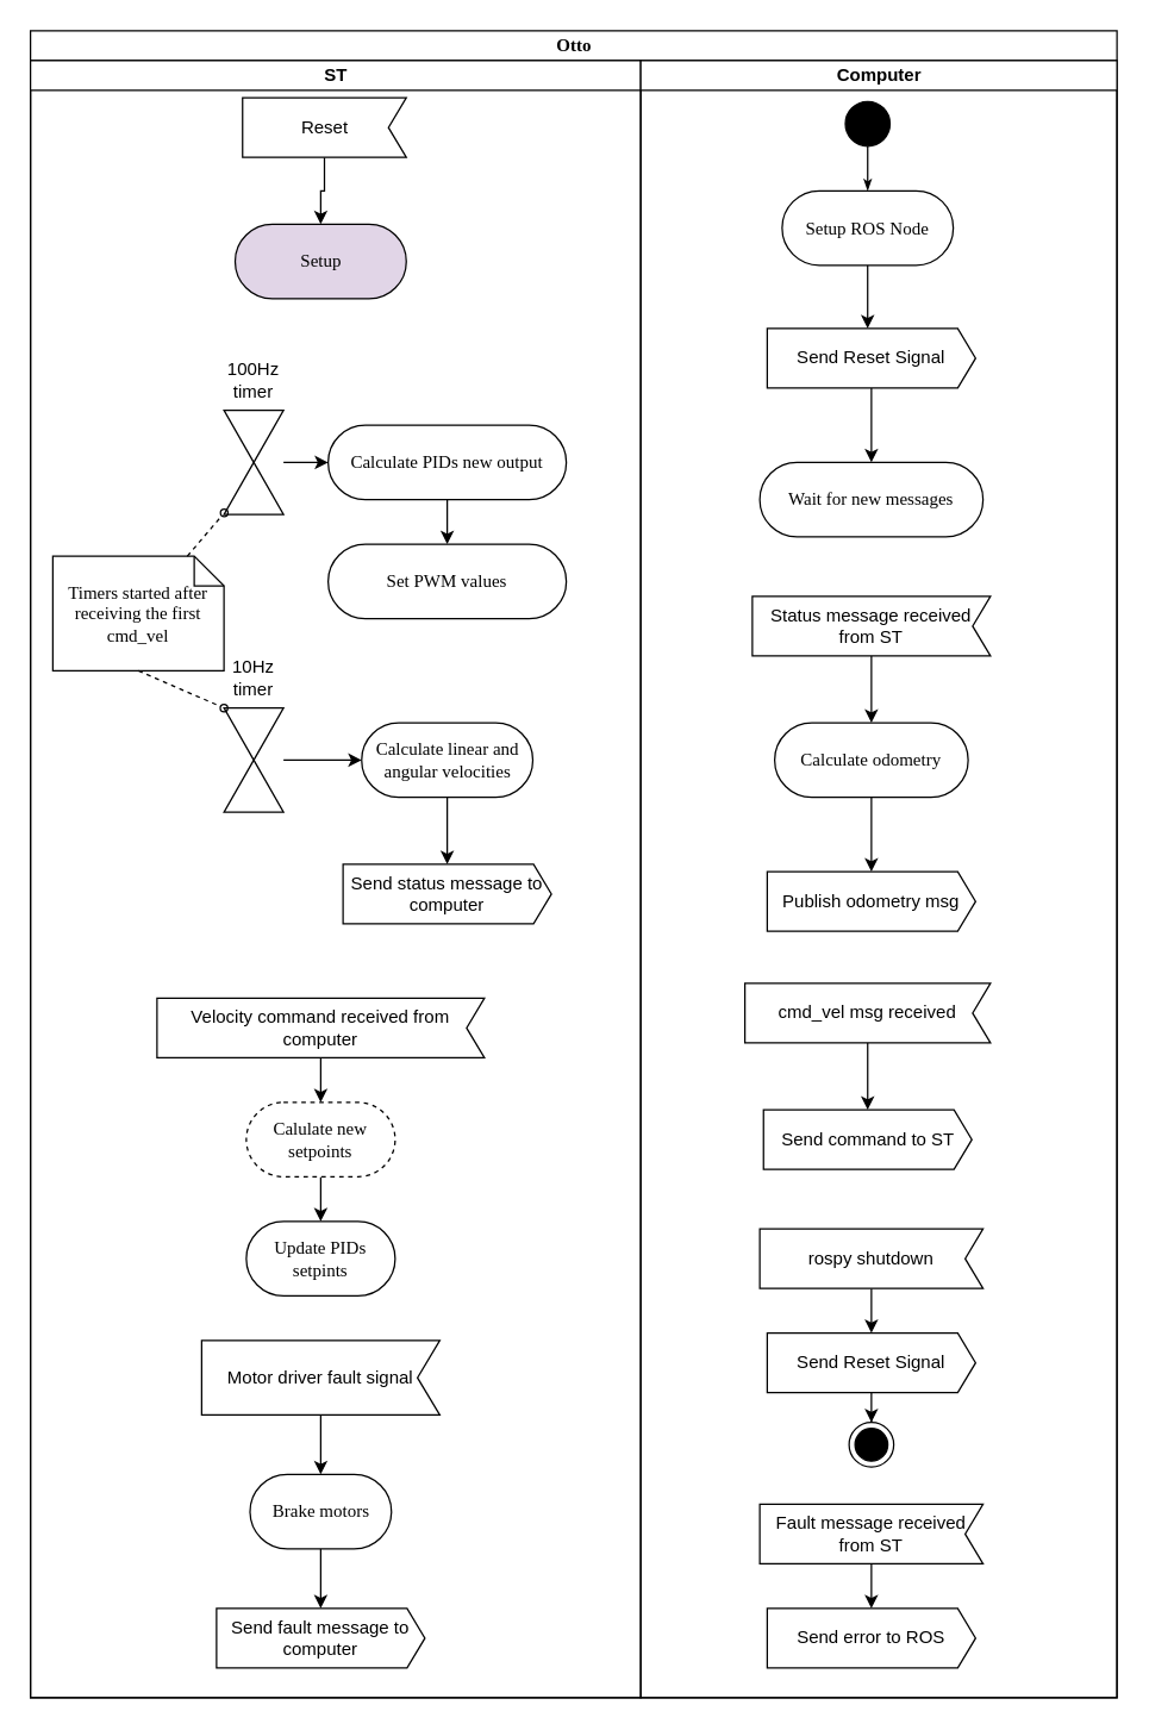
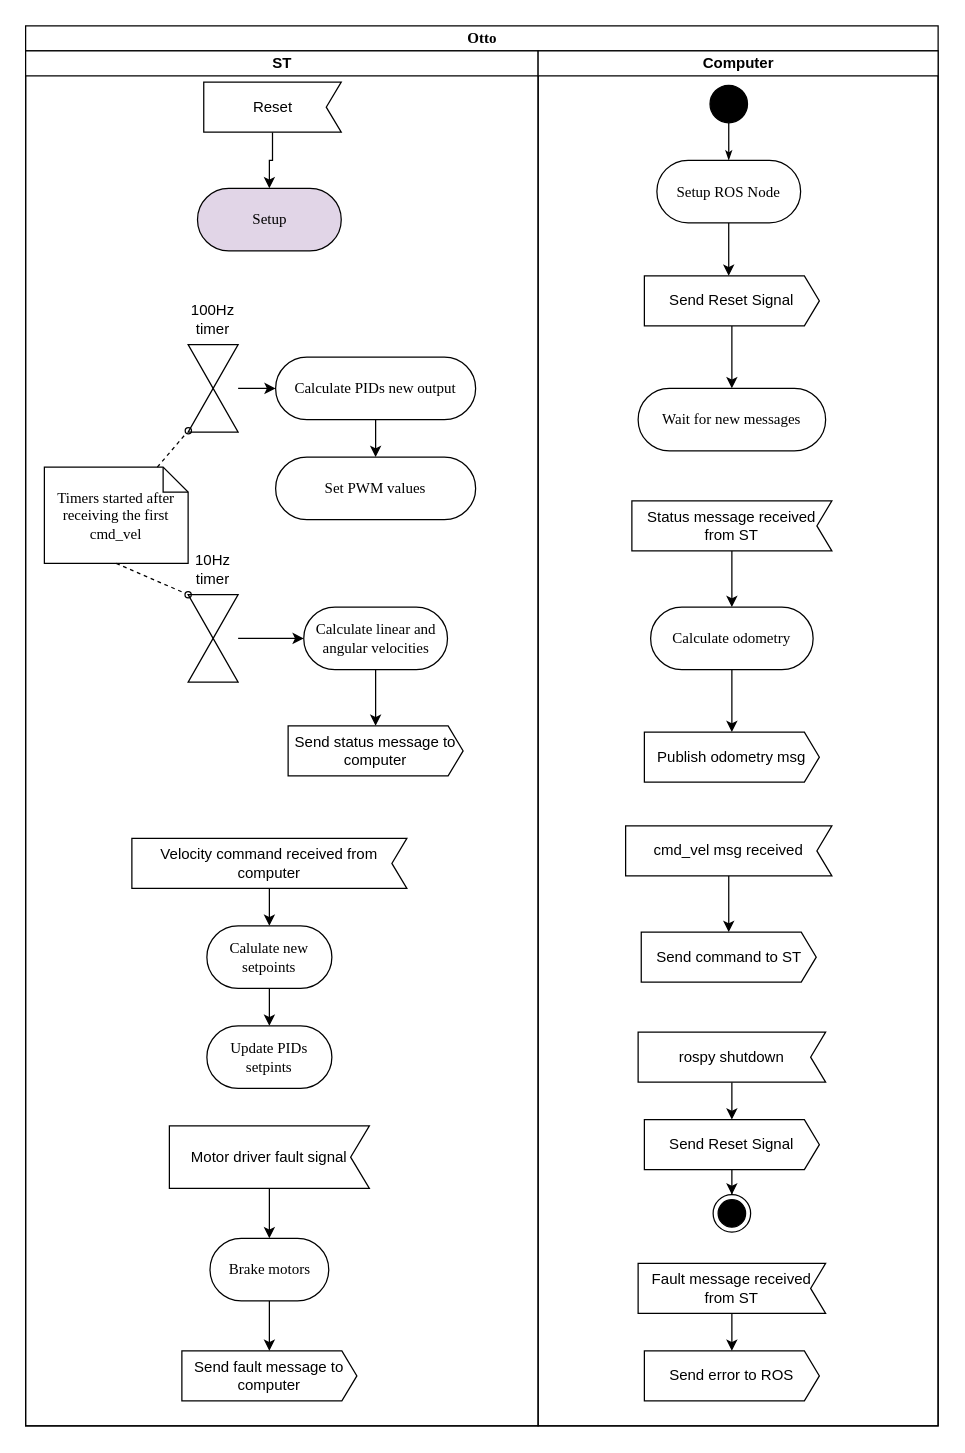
  <mxCell id="0" />
  <mxCell id="1" parent="0" />
  <mxCell id="2" value="Otto" style="swimlane;html=1;childLayout=stackLayout;startSize=20;rounded=0;shadow=0;comic=0;labelBackgroundColor=none;strokeWidth=1;fontFamily=Verdana;fontSize=12;align=center;" parent="1" vertex="1"><mxGeometry x="20" y="20" width="730" height="1120" as="geometry" /></mxCell>
  <mxCell id="3" value="ST" style="swimlane;html=1;startSize=20;" parent="2" vertex="1"><mxGeometry y="20" width="410" height="1100" as="geometry" /></mxCell>
  <mxCell id="4" value="Timers started after receiving the first cmd_vel" style="shape=note;whiteSpace=wrap;html=1;rounded=0;shadow=0;comic=0;labelBackgroundColor=none;strokeWidth=1;fontFamily=Verdana;fontSize=12;align=center;size=20;" parent="3" vertex="1"><mxGeometry x="15" y="333" width="115" height="77" as="geometry" /></mxCell>
  <mxCell id="5" style="edgeStyle=orthogonalEdgeStyle;rounded=0;orthogonalLoop=1;jettySize=auto;html=1;exitX=0.5;exitY=1;exitDx=0;exitDy=0;exitPerimeter=0;entryX=0.5;entryY=0;entryDx=0;entryDy=0;" parent="3" source="20" target="21" edge="1"><mxGeometry relative="1" as="geometry" /></mxCell>
  <mxCell id="6" style="edgeStyle=orthogonalEdgeStyle;rounded=0;orthogonalLoop=1;jettySize=auto;html=1;exitX=0.5;exitY=1;exitDx=0;exitDy=0;entryX=0.5;entryY=0;entryDx=0;entryDy=0;" parent="3" source="21" target="22" edge="1"><mxGeometry relative="1" as="geometry" /></mxCell>
  <mxCell id="7" style="edgeStyle=orthogonalEdgeStyle;rounded=0;orthogonalLoop=1;jettySize=auto;html=1;entryX=0;entryY=0.5;entryDx=0;entryDy=0;" parent="3" source="8" target="27" edge="1"><mxGeometry relative="1" as="geometry" /></mxCell>
  <mxCell id="8" value="" style="shape=collate;whiteSpace=wrap;html=1;" parent="3" vertex="1"><mxGeometry x="130" y="235" width="40" height="70" as="geometry" /></mxCell>
  <mxCell id="9" value="100Hz timer" style="text;html=1;strokeColor=none;fillColor=none;align=center;verticalAlign=middle;whiteSpace=wrap;rounded=0;" parent="3" vertex="1"><mxGeometry x="130" y="205" width="40" height="20" as="geometry" /></mxCell>
  <mxCell id="10" style="edgeStyle=orthogonalEdgeStyle;rounded=0;orthogonalLoop=1;jettySize=auto;html=1;entryX=0;entryY=0.5;entryDx=0;entryDy=0;" parent="3" source="11" target="26" edge="1"><mxGeometry relative="1" as="geometry" /></mxCell>
  <mxCell id="11" value="" style="shape=collate;whiteSpace=wrap;html=1;" parent="3" vertex="1"><mxGeometry x="130" y="435" width="40" height="70" as="geometry" /></mxCell>
  <mxCell id="12" value="10Hz timer" style="text;html=1;strokeColor=none;fillColor=none;align=center;verticalAlign=middle;whiteSpace=wrap;rounded=0;" parent="3" vertex="1"><mxGeometry x="130" y="405" width="40" height="20" as="geometry" /></mxCell>
  <mxCell id="13" style="edgeStyle=orthogonalEdgeStyle;rounded=0;orthogonalLoop=1;jettySize=auto;html=1;" parent="3" source="26" target="29" edge="1"><mxGeometry relative="1" as="geometry" /></mxCell>
  <mxCell id="14" style="edgeStyle=orthogonalEdgeStyle;rounded=0;orthogonalLoop=1;jettySize=auto;html=1;entryX=0.5;entryY=0;entryDx=0;entryDy=0;" parent="3" source="27" target="28" edge="1"><mxGeometry relative="1" as="geometry" /></mxCell>
  <mxCell id="15" style="edgeStyle=orthogonalEdgeStyle;rounded=0;orthogonalLoop=1;jettySize=auto;html=1;exitX=0.5;exitY=1;exitDx=0;exitDy=0;exitPerimeter=0;entryX=0.5;entryY=0;entryDx=0;entryDy=0;" parent="3" source="18" target="19" edge="1"><mxGeometry relative="1" as="geometry" /></mxCell>
  <mxCell id="16" value="Motor driver fault signal" style="shape=mxgraph.sysml.accEvent;flipH=1;whiteSpace=wrap;align=center;" vertex="1" parent="3"><mxGeometry x="115" y="860" width="160" height="50" as="geometry" /></mxCell>
  <mxCell id="17" value="Send fault message to computer" style="shape=mxgraph.sysml.sendSigAct;whiteSpace=wrap;align=center;" vertex="1" parent="3"><mxGeometry x="125" y="1040" width="140" height="40" as="geometry" /></mxCell>
  <mxCell id="18" value="Reset" style="shape=mxgraph.sysml.accEvent;flipH=1;whiteSpace=wrap;align=center;" parent="3" vertex="1"><mxGeometry x="142.5" y="25" width="110" height="40" as="geometry" /></mxCell>
  <mxCell id="19" value="Setup" style="rounded=1;whiteSpace=wrap;html=1;shadow=0;comic=0;labelBackgroundColor=none;strokeWidth=1;fontFamily=Verdana;fontSize=12;align=center;arcSize=50;fillColor=#e1d5e7;" parent="3" vertex="1"><mxGeometry x="137.5" y="110" width="115" height="50" as="geometry" /></mxCell>
  <mxCell id="20" value="Velocity command received from computer" style="shape=mxgraph.sysml.accEvent;flipH=1;whiteSpace=wrap;align=center;" parent="3" vertex="1"><mxGeometry x="85" y="630" width="220" height="40" as="geometry" /></mxCell>
- <mxCell id="21" value="Calulate new setpoints" style="rounded=1;whiteSpace=wrap;html=1;shadow=0;comic=0;labelBackgroundColor=none;strokeWidth=1;fontFamily=Verdana;fontSize=12;align=center;arcSize=50;dashed=1;" parent="3" vertex="1"><mxGeometry x="145" y="700" width="100" height="50" as="geometry" /></mxCell>
+ <mxCell id="21" value="Calulate new setpoints" style="rounded=1;whiteSpace=wrap;html=1;shadow=0;comic=0;labelBackgroundColor=none;strokeWidth=1;fontFamily=Verdana;fontSize=12;align=center;arcSize=50;" parent="3" vertex="1"><mxGeometry x="145" y="700" width="100" height="50" as="geometry" /></mxCell>
  <mxCell id="22" value="Update PIDs setpints" style="rounded=1;whiteSpace=wrap;html=1;shadow=0;comic=0;labelBackgroundColor=none;strokeWidth=1;fontFamily=Verdana;fontSize=12;align=center;arcSize=50;" parent="3" vertex="1"><mxGeometry x="145" y="780" width="100" height="50" as="geometry" /></mxCell>
  <mxCell id="23" style="edgeStyle=orthogonalEdgeStyle;rounded=0;orthogonalLoop=1;jettySize=auto;html=1;entryX=0.5;entryY=0;entryDx=0;entryDy=0;" edge="1" parent="3" source="16" target="25"><mxGeometry relative="1" as="geometry" /></mxCell>
  <mxCell id="24" style="edgeStyle=orthogonalEdgeStyle;rounded=0;orthogonalLoop=1;jettySize=auto;html=1;entryX=0.5;entryY=0;entryDx=0;entryDy=0;entryPerimeter=0;" edge="1" parent="3" source="25" target="17"><mxGeometry relative="1" as="geometry" /></mxCell>
  <mxCell id="25" value="Brake motors" style="rounded=1;whiteSpace=wrap;html=1;shadow=0;comic=0;labelBackgroundColor=none;strokeWidth=1;fontFamily=Verdana;fontSize=12;align=center;arcSize=50;" vertex="1" parent="3"><mxGeometry x="147.5" y="950" width="95" height="50" as="geometry" /></mxCell>
  <mxCell id="26" value="Calculate linear and angular velocities" style="rounded=1;whiteSpace=wrap;html=1;shadow=0;comic=0;labelBackgroundColor=none;strokeWidth=1;fontFamily=Verdana;fontSize=12;align=center;arcSize=50;" parent="3" vertex="1"><mxGeometry x="222.5" y="445" width="115" height="50" as="geometry" /></mxCell>
  <mxCell id="27" value="Calculate PIDs new output" style="rounded=1;whiteSpace=wrap;html=1;shadow=0;comic=0;labelBackgroundColor=none;strokeWidth=1;fontFamily=Verdana;fontSize=12;align=center;arcSize=50;" parent="3" vertex="1"><mxGeometry x="200" y="245" width="160" height="50" as="geometry" /></mxCell>
  <mxCell id="28" value="Set PWM values" style="rounded=1;whiteSpace=wrap;html=1;shadow=0;comic=0;labelBackgroundColor=none;strokeWidth=1;fontFamily=Verdana;fontSize=12;align=center;arcSize=50;" parent="3" vertex="1"><mxGeometry x="200" y="325" width="160" height="50" as="geometry" /></mxCell>
  <mxCell id="29" value="Send status message to computer" style="shape=mxgraph.sysml.sendSigAct;whiteSpace=wrap;align=center;" parent="3" vertex="1"><mxGeometry x="210" y="540" width="140" height="40" as="geometry" /></mxCell>
  <mxCell id="30" style="edgeStyle=none;rounded=0;html=1;labelBackgroundColor=none;startArrow=none;startFill=0;startSize=5;endArrow=oval;endFill=0;endSize=5;jettySize=auto;orthogonalLoop=1;strokeWidth=1;fontFamily=Verdana;fontSize=12;dashed=1;entryX=0.004;entryY=0.985;entryDx=0;entryDy=0;entryPerimeter=0;" parent="3" source="4" target="8" edge="1"><mxGeometry relative="1" as="geometry"><mxPoint x="-0.375" y="209" as="sourcePoint" /><mxPoint x="30.625" y="185" as="targetPoint" /><Array as="points" /></mxGeometry></mxCell>
  <mxCell id="31" style="edgeStyle=none;rounded=0;html=1;labelBackgroundColor=none;startArrow=none;startFill=0;startSize=5;endArrow=oval;endFill=0;endSize=5;jettySize=auto;orthogonalLoop=1;strokeWidth=1;fontFamily=Verdana;fontSize=12;dashed=1;entryX=0;entryY=0;entryDx=0;entryDy=0;exitX=0.5;exitY=1;exitDx=0;exitDy=0;exitPerimeter=0;" parent="3" source="4" target="11" edge="1"><mxGeometry relative="1" as="geometry"><mxPoint x="90.625" y="343" as="sourcePoint" /><mxPoint x="140" y="298.162" as="targetPoint" /><Array as="points" /></mxGeometry></mxCell>
  <mxCell id="32" value="Computer" style="swimlane;html=1;startSize=20;" parent="2" vertex="1"><mxGeometry x="410" y="20" width="320" height="1100" as="geometry" /></mxCell>
  <mxCell id="33" style="edgeStyle=orthogonalEdgeStyle;rounded=0;html=1;labelBackgroundColor=none;startArrow=none;startFill=0;startSize=5;endArrow=classicThin;endFill=1;endSize=5;jettySize=auto;orthogonalLoop=1;strokeWidth=1;fontFamily=Verdana;fontSize=12" parent="32" source="36" target="35" edge="1"><mxGeometry relative="1" as="geometry" /></mxCell>
  <mxCell id="34" style="edgeStyle=orthogonalEdgeStyle;rounded=0;orthogonalLoop=1;jettySize=auto;html=1;entryX=0.482;entryY=0;entryDx=0;entryDy=0;entryPerimeter=0;" parent="32" source="35" target="41" edge="1"><mxGeometry relative="1" as="geometry" /></mxCell>
  <mxCell id="35" value="Setup ROS Node" style="rounded=1;whiteSpace=wrap;html=1;shadow=0;comic=0;labelBackgroundColor=none;strokeWidth=1;fontFamily=Verdana;fontSize=12;align=center;arcSize=50;" parent="32" vertex="1"><mxGeometry x="95" y="87.5" width="115" height="50" as="geometry" /></mxCell>
  <mxCell id="36" value="" style="ellipse;whiteSpace=wrap;html=1;rounded=0;shadow=0;comic=0;labelBackgroundColor=none;strokeWidth=1;fillColor=#000000;fontFamily=Verdana;fontSize=12;align=center;" parent="32" vertex="1"><mxGeometry x="137.5" y="27.5" width="30" height="30" as="geometry" /></mxCell>
  <mxCell id="37" value="Send command to ST" style="shape=mxgraph.sysml.sendSigAct;whiteSpace=wrap;align=center;" parent="32" vertex="1"><mxGeometry x="82.5" y="705" width="140" height="40" as="geometry" /></mxCell>
  <mxCell id="38" style="edgeStyle=orthogonalEdgeStyle;rounded=0;orthogonalLoop=1;jettySize=auto;html=1;entryX=0.5;entryY=0;entryDx=0;entryDy=0;" parent="32" source="41" target="42" edge="1"><mxGeometry relative="1" as="geometry" /></mxCell>
  <mxCell id="39" style="edgeStyle=orthogonalEdgeStyle;rounded=0;orthogonalLoop=1;jettySize=auto;html=1;entryX=0.5;entryY=0;entryDx=0;entryDy=0;entryPerimeter=0;" edge="1" parent="32" source="40" target="55"><mxGeometry relative="1" as="geometry" /></mxCell>
  <mxCell id="40" value="Fault message received from ST" style="shape=mxgraph.sysml.accEvent;flipH=1;whiteSpace=wrap;align=center;" vertex="1" parent="32"><mxGeometry x="80" y="970" width="150" height="40" as="geometry" /></mxCell>
  <mxCell id="41" value="Send Reset Signal" style="shape=mxgraph.sysml.sendSigAct;whiteSpace=wrap;align=center;" parent="32" vertex="1"><mxGeometry x="85" y="180" width="140" height="40" as="geometry" /></mxCell>
  <mxCell id="42" value="Wait for new messages" style="rounded=1;whiteSpace=wrap;html=1;shadow=0;comic=0;labelBackgroundColor=none;strokeWidth=1;fontFamily=Verdana;fontSize=12;align=center;arcSize=50;" parent="32" vertex="1"><mxGeometry x="80" y="270" width="150" height="50" as="geometry" /></mxCell>
  <mxCell id="43" style="edgeStyle=orthogonalEdgeStyle;rounded=0;orthogonalLoop=1;jettySize=auto;html=1;entryX=0.5;entryY=0;entryDx=0;entryDy=0;entryPerimeter=0;" parent="32" source="44" target="45" edge="1"><mxGeometry relative="1" as="geometry" /></mxCell>
  <mxCell id="44" value="Calculate odometry" style="rounded=1;whiteSpace=wrap;html=1;shadow=0;comic=0;labelBackgroundColor=none;strokeWidth=1;fontFamily=Verdana;fontSize=12;align=center;arcSize=50;" parent="32" vertex="1"><mxGeometry x="90" y="445" width="130" height="50" as="geometry" /></mxCell>
  <mxCell id="45" value="Publish odometry msg" style="shape=mxgraph.sysml.sendSigAct;whiteSpace=wrap;align=center;" parent="32" vertex="1"><mxGeometry x="85" y="545" width="140" height="40" as="geometry" /></mxCell>
  <mxCell id="46" style="edgeStyle=orthogonalEdgeStyle;rounded=0;orthogonalLoop=1;jettySize=auto;html=1;" parent="32" source="47" target="49" edge="1"><mxGeometry relative="1" as="geometry" /></mxCell>
  <mxCell id="47" value="rospy shutdown" style="shape=mxgraph.sysml.accEvent;flipH=1;whiteSpace=wrap;align=center;" parent="32" vertex="1"><mxGeometry x="80" y="785" width="150" height="40" as="geometry" /></mxCell>
  <mxCell id="48" style="edgeStyle=orthogonalEdgeStyle;rounded=0;orthogonalLoop=1;jettySize=auto;html=1;entryX=0.5;entryY=0;entryDx=0;entryDy=0;" parent="32" source="49" target="50" edge="1"><mxGeometry relative="1" as="geometry" /></mxCell>
  <mxCell id="49" value="Send Reset Signal" style="shape=mxgraph.sysml.sendSigAct;whiteSpace=wrap;align=center;" parent="32" vertex="1"><mxGeometry x="85" y="855" width="140" height="40" as="geometry" /></mxCell>
  <mxCell id="50" value="" style="ellipse;html=1;shape=endState;fillColor=#000000;strokeColor=#000000;" parent="32" vertex="1"><mxGeometry x="140" y="915" width="30" height="30" as="geometry" /></mxCell>
  <mxCell id="51" style="edgeStyle=orthogonalEdgeStyle;rounded=0;orthogonalLoop=1;jettySize=auto;html=1;" parent="32" source="52" target="37" edge="1"><mxGeometry relative="1" as="geometry" /></mxCell>
  <mxCell id="52" value="cmd_vel msg received" style="shape=mxgraph.sysml.accEvent;flipH=1;whiteSpace=wrap;align=center;" parent="32" vertex="1"><mxGeometry x="70" y="620" width="165" height="40" as="geometry" /></mxCell>
  <mxCell id="53" style="edgeStyle=orthogonalEdgeStyle;rounded=0;orthogonalLoop=1;jettySize=auto;html=1;" parent="32" source="54" target="44" edge="1"><mxGeometry relative="1" as="geometry" /></mxCell>
  <mxCell id="54" value="Status message received from ST" style="shape=mxgraph.sysml.accEvent;flipH=1;whiteSpace=wrap;align=center;" parent="32" vertex="1"><mxGeometry x="75" y="360" width="160" height="40" as="geometry" /></mxCell>
  <mxCell id="55" value="Send error to ROS" style="shape=mxgraph.sysml.sendSigAct;whiteSpace=wrap;align=center;" vertex="1" parent="32"><mxGeometry x="85" y="1040" width="140" height="40" as="geometry" /></mxCell>
